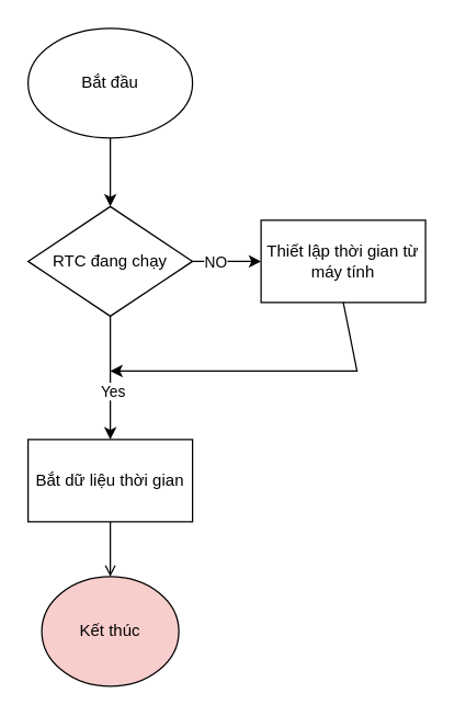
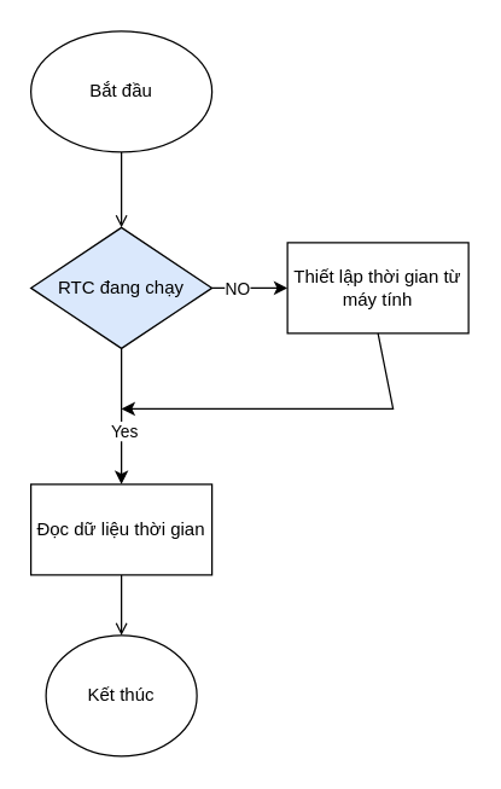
  <mxCell id="0" />
  <mxCell id="1" parent="0" />
- <mxCell id="2" value="" style="edgeStyle=orthogonalEdgeStyle;rounded=0;orthogonalLoop=1;jettySize=auto;html=1;exitX=0.5;exitY=1;exitDx=0;exitDy=0;" parent="1" source="12" target="7" edge="1"><mxGeometry relative="1" as="geometry"><mxPoint x="80" y="110" as="sourcePoint" /></mxGeometry></mxCell>
+ <mxCell id="2" value="" style="edgeStyle=orthogonalEdgeStyle;rounded=0;orthogonalLoop=1;jettySize=auto;html=1;exitX=0.5;exitY=1;exitDx=0;exitDy=0;endArrow=open;" parent="1" source="12" target="7" edge="1"><mxGeometry relative="1" as="geometry"><mxPoint x="80" y="110" as="sourcePoint" /></mxGeometry></mxCell>
  <mxCell id="3" value="" style="edgeStyle=orthogonalEdgeStyle;rounded=0;orthogonalLoop=1;jettySize=auto;html=1;" parent="1" source="7" target="9" edge="1"><mxGeometry relative="1" as="geometry" /></mxCell>
  <mxCell id="4" value="Yes" style="edgeLabel;html=1;align=center;verticalAlign=middle;resizable=0;points=[];" parent="3" vertex="1" connectable="0"><mxGeometry x="0.2" y="1" relative="1" as="geometry"><mxPoint as="offset" /></mxGeometry></mxCell>
  <mxCell id="5" value="" style="edgeStyle=orthogonalEdgeStyle;rounded=0;orthogonalLoop=1;jettySize=auto;html=1;" parent="1" source="7" target="10" edge="1"><mxGeometry relative="1" as="geometry" /></mxCell>
  <mxCell id="6" value="NO" style="edgeLabel;html=1;align=center;verticalAlign=middle;resizable=0;points=[];" parent="5" vertex="1" connectable="0"><mxGeometry x="-0.367" relative="1" as="geometry"><mxPoint as="offset" /></mxGeometry></mxCell>
- <mxCell id="7" value="RTC đang chạy" style="rhombus;whiteSpace=wrap;html=1;rounded=0;" parent="1" vertex="1"><mxGeometry x="20" y="150" width="120" height="80" as="geometry" /></mxCell>
+ <mxCell id="7" value="RTC đang chạy" style="rhombus;whiteSpace=wrap;html=1;rounded=0;fillColor=#dae8fc;" parent="1" vertex="1"><mxGeometry x="20" y="150" width="120" height="80" as="geometry" /></mxCell>
  <mxCell id="8" value="" style="edgeStyle=orthogonalEdgeStyle;rounded=0;orthogonalLoop=1;jettySize=auto;html=1;endArrow=open;" parent="1" source="9" target="13" edge="1"><mxGeometry relative="1" as="geometry" /></mxCell>
- <mxCell id="9" value="Bắt dữ liệu thời gian" style="whiteSpace=wrap;html=1;rounded=0;" parent="1" vertex="1"><mxGeometry x="20" y="320" width="120" height="60" as="geometry" /></mxCell>
+ <mxCell id="9" value="Đọc dữ liệu thời gian" style="whiteSpace=wrap;html=1;rounded=0;" parent="1" vertex="1"><mxGeometry x="20" y="320" width="120" height="60" as="geometry" /></mxCell>
  <mxCell id="10" value="Thiết lập thời gian từ máy tính" style="whiteSpace=wrap;html=1;rounded=0;" parent="1" vertex="1"><mxGeometry x="190" y="160" width="120" height="60" as="geometry" /></mxCell>
  <mxCell id="11" value="" style="endArrow=classic;html=1;rounded=0;exitX=0.5;exitY=1;exitDx=0;exitDy=0;" parent="1" source="10" edge="1"><mxGeometry width="50" height="50" relative="1" as="geometry"><mxPoint x="50" y="230" as="sourcePoint" /><mxPoint x="80" y="270" as="targetPoint" /><Array as="points"><mxPoint x="260" y="270" /></Array></mxGeometry></mxCell>
  <mxCell id="12" value="Bắt đầu" style="ellipse;whiteSpace=wrap;html=1;" parent="1" vertex="1"><mxGeometry x="20" y="20" width="120" height="80" as="geometry" /></mxCell>
- <mxCell id="13" value="Kết thúc" style="ellipse;whiteSpace=wrap;html=1;rounded=0;fillColor=#f8cecc;" parent="1" vertex="1"><mxGeometry x="30" y="420" width="100" height="80" as="geometry" /></mxCell>
+ <mxCell id="13" value="Kết thúc" style="ellipse;whiteSpace=wrap;html=1;rounded=0;" parent="1" vertex="1"><mxGeometry x="30" y="420" width="100" height="80" as="geometry" /></mxCell>
